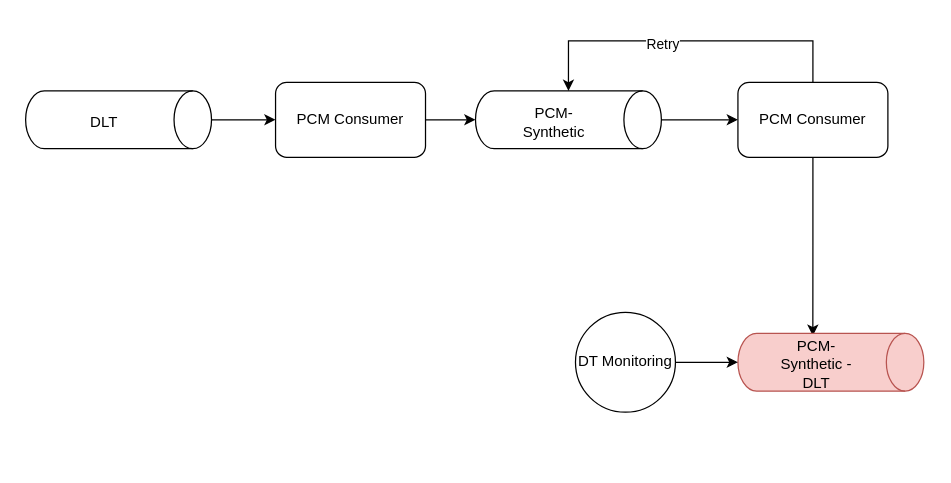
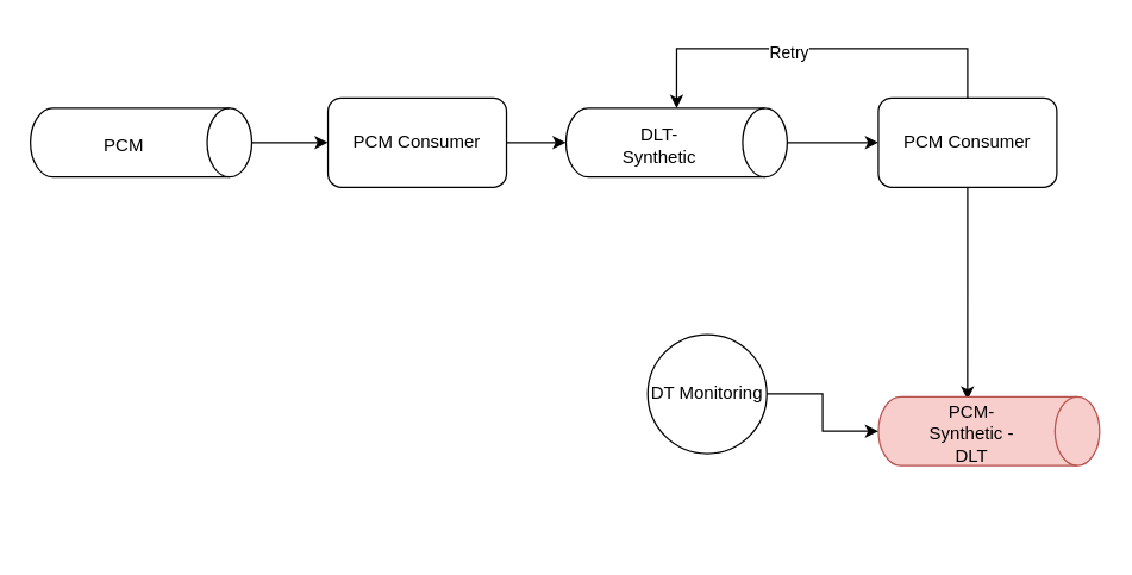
  <mxCell id="0" />
  <mxCell id="1" parent="0" />
  <mxCell id="2" value="" style="group" vertex="1" connectable="0" parent="1"><mxGeometry x="20" y="72" width="148.75" height="46.25" as="geometry" /></mxCell>
  <mxCell id="3" value="" style="shape=cylinder3;whiteSpace=wrap;html=1;boundedLbl=1;backgroundOutline=1;size=15;rotation=90;" vertex="1" parent="2"><mxGeometry x="51.25" y="-51.25" width="46.25" height="148.75" as="geometry" /></mxCell>
- <mxCell id="4" value="DLT" style="text;html=1;align=center;verticalAlign=middle;whiteSpace=wrap;rounded=0;" vertex="1" parent="2"><mxGeometry x="32.5" y="10" width="60" height="30" as="geometry" /></mxCell>
+ <mxCell id="4" value="PCM" style="text;html=1;align=center;verticalAlign=middle;whiteSpace=wrap;rounded=0;" vertex="1" parent="2"><mxGeometry x="32.5" y="10" width="60" height="30" as="geometry" /></mxCell>
  <mxCell id="5" value="" style="group" vertex="1" connectable="0" parent="1"><mxGeometry x="380" y="71.99" width="148.75" height="46.25" as="geometry" /></mxCell>
  <mxCell id="6" value="" style="shape=cylinder3;whiteSpace=wrap;html=1;boundedLbl=1;backgroundOutline=1;size=15;rotation=90;" vertex="1" parent="5"><mxGeometry x="51.25" y="-51.25" width="46.25" height="148.75" as="geometry" /></mxCell>
- <mxCell id="7" value="PCM-Synthetic" style="text;html=1;align=center;verticalAlign=middle;whiteSpace=wrap;rounded=0;" vertex="1" parent="5"><mxGeometry x="32.5" y="10" width="60" height="30" as="geometry" /></mxCell>
+ <mxCell id="7" value="DLT-Synthetic" style="text;html=1;align=center;verticalAlign=middle;whiteSpace=wrap;rounded=0;" vertex="1" parent="5"><mxGeometry x="32.5" y="10" width="60" height="30" as="geometry" /></mxCell>
  <mxCell id="8" style="edgeStyle=orthogonalEdgeStyle;rounded=0;orthogonalLoop=1;jettySize=auto;html=1;" edge="1" parent="1" source="9" target="6"><mxGeometry relative="1" as="geometry" /></mxCell>
  <mxCell id="9" value="PCM Consumer" style="rounded=1;whiteSpace=wrap;html=1;" vertex="1" parent="1"><mxGeometry x="220" y="65.12" width="120" height="60" as="geometry" /></mxCell>
  <mxCell id="10" style="edgeStyle=orthogonalEdgeStyle;rounded=0;orthogonalLoop=1;jettySize=auto;html=1;entryX=0;entryY=0.5;entryDx=0;entryDy=0;" edge="1" parent="1" source="3" target="9"><mxGeometry relative="1" as="geometry" /></mxCell>
  <mxCell id="11" style="edgeStyle=orthogonalEdgeStyle;rounded=0;orthogonalLoop=1;jettySize=auto;html=1;entryX=0.043;entryY=0.597;entryDx=0;entryDy=0;entryPerimeter=0;" edge="1" parent="1" source="12" target="15"><mxGeometry relative="1" as="geometry"><mxPoint x="650" y="262" as="targetPoint" /></mxGeometry></mxCell>
  <mxCell id="12" value="PCM Consumer" style="rounded=1;whiteSpace=wrap;html=1;" vertex="1" parent="1"><mxGeometry x="590" y="65.12" width="120" height="60" as="geometry" /></mxCell>
  <mxCell id="13" style="edgeStyle=orthogonalEdgeStyle;rounded=0;orthogonalLoop=1;jettySize=auto;html=1;" edge="1" parent="1" source="6" target="12"><mxGeometry relative="1" as="geometry" /></mxCell>
  <mxCell id="14" value="" style="group" vertex="1" connectable="0" parent="1"><mxGeometry x="590" y="266" width="148.75" height="46.25" as="geometry" /></mxCell>
  <mxCell id="15" value="" style="shape=cylinder3;whiteSpace=wrap;html=1;boundedLbl=1;backgroundOutline=1;size=15;rotation=90;fillColor=#f8cecc;strokeColor=#b85450;" vertex="1" parent="14"><mxGeometry x="51.25" y="-51.25" width="46.25" height="148.75" as="geometry" /></mxCell>
  <mxCell id="16" value="PCM-Synthetic - DLT" style="text;html=1;align=center;verticalAlign=middle;whiteSpace=wrap;rounded=0;" vertex="1" parent="14"><mxGeometry x="32.5" y="10" width="60" height="30" as="geometry" /></mxCell>
  <mxCell id="17" style="edgeStyle=orthogonalEdgeStyle;rounded=0;orthogonalLoop=1;jettySize=auto;html=1;entryX=0;entryY=0.5;entryDx=0;entryDy=0;entryPerimeter=0;" edge="1" parent="1" source="12" target="6"><mxGeometry relative="1" as="geometry"><Array as="points"><mxPoint x="650" y="32" /><mxPoint x="454" y="32" /></Array></mxGeometry></mxCell>
  <mxCell id="18" value="Retry" style="edgeLabel;html=1;align=center;verticalAlign=middle;resizable=0;points=[];" vertex="1" connectable="0" parent="17"><mxGeometry x="0.147" y="2" relative="1" as="geometry"><mxPoint as="offset" /></mxGeometry></mxCell>
- <mxCell id="19" value="DT Monitoring" style="ellipse;whiteSpace=wrap;html=1;aspect=fixed;" vertex="1" parent="1"><mxGeometry x="460" y="249.13" width="80" height="80" as="geometry" /></mxCell>
+ <mxCell id="19" value="DT Monitoring" style="ellipse;whiteSpace=wrap;html=1;aspect=fixed;" vertex="1" parent="1"><mxGeometry x="435" y="224.13" width="80" height="80" as="geometry" /></mxCell>
  <mxCell id="20" style="edgeStyle=orthogonalEdgeStyle;rounded=0;orthogonalLoop=1;jettySize=auto;html=1;entryX=0.5;entryY=1;entryDx=0;entryDy=0;entryPerimeter=0;" edge="1" parent="1" source="19" target="15"><mxGeometry relative="1" as="geometry" /></mxCell>
